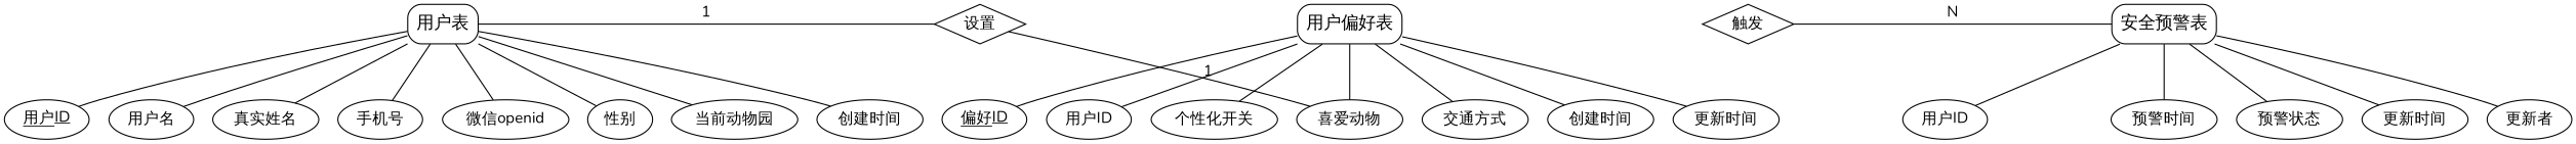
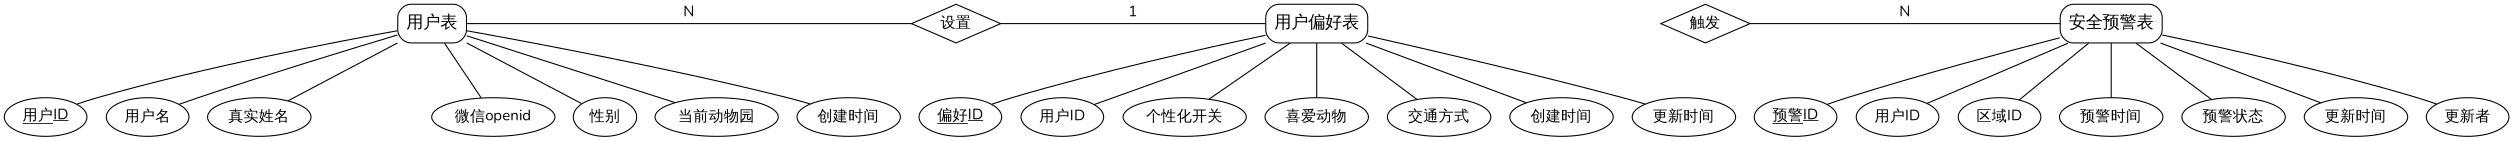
  digraph {
    fontname=Nunito
    splines=spline
    node [fillcolor=white fontname=Nunito fontsize=14 shape=ellipse style=filled]
    edge [color=black dir=none fontname=Nunito fontsize=14]
    n1 [fontsize=16 label="用户表" shape=box style="rounded,filled"]
    n2 [label=<<u>用户ID</u>>]
    n3 [label="用户名"]
    n4 [label="真实姓名"]
-   n5 [label="手机号"]
    n6 [label="微信openid"]
    n7 [label="性别"]
    n8 [label="当前动物园"]
    n9 [label="创建时间"]
    n10 [label="设置" shape=diamond]
    n11 [fontsize=16 label="用户偏好表" shape=box style="rounded,filled"]
    n12 [label="触发" shape=diamond]
    n13 [fontsize=16 label="安全预警表" shape=box style="rounded,filled"]
    n14 [label=<<u>偏好ID</u>>]
    n15 [label="用户ID"]
    n16 [label="个性化开关"]
    n17 [label="交通方式"]
    n18 [label="喜爱动物"]
    n19 [label="创建时间"]
    n20 [label="更新时间"]
+   n21 [label=<<u>预警ID</u>>]
    n22 [label="用户ID"]
+   n23 [label="区域ID"]
    n24 [label="预警时间"]
    n25 [label="预警状态"]
    n26 [label="更新时间"]
    n27 [label="更新者"]
    n1 -> n2
    n1 -> n3
    n1 -> n4
-   n1 -> n5
    n1 -> n6
    n1 -> n7
    n1 -> n8
    n1 -> n9
-   n1 -> n10 [constraint=false label=1]
-   n10 -> n18 [constraint=false label=1]
+   n1 -> n10 [constraint=false label=N]
+   n10 -> n11 [constraint=false label=1]
    n11 -> n14
    n11 -> n15
    n11 -> n16
    n11 -> n17
    n11 -> n18
    n11 -> n19
    n11 -> n20
    n12 -> n13 [constraint=false label=N]
+   n13 -> n21
    n13 -> n22
+   n13 -> n23
    n13 -> n24
    n13 -> n25
    n13 -> n26
    n13 -> n27
  }
